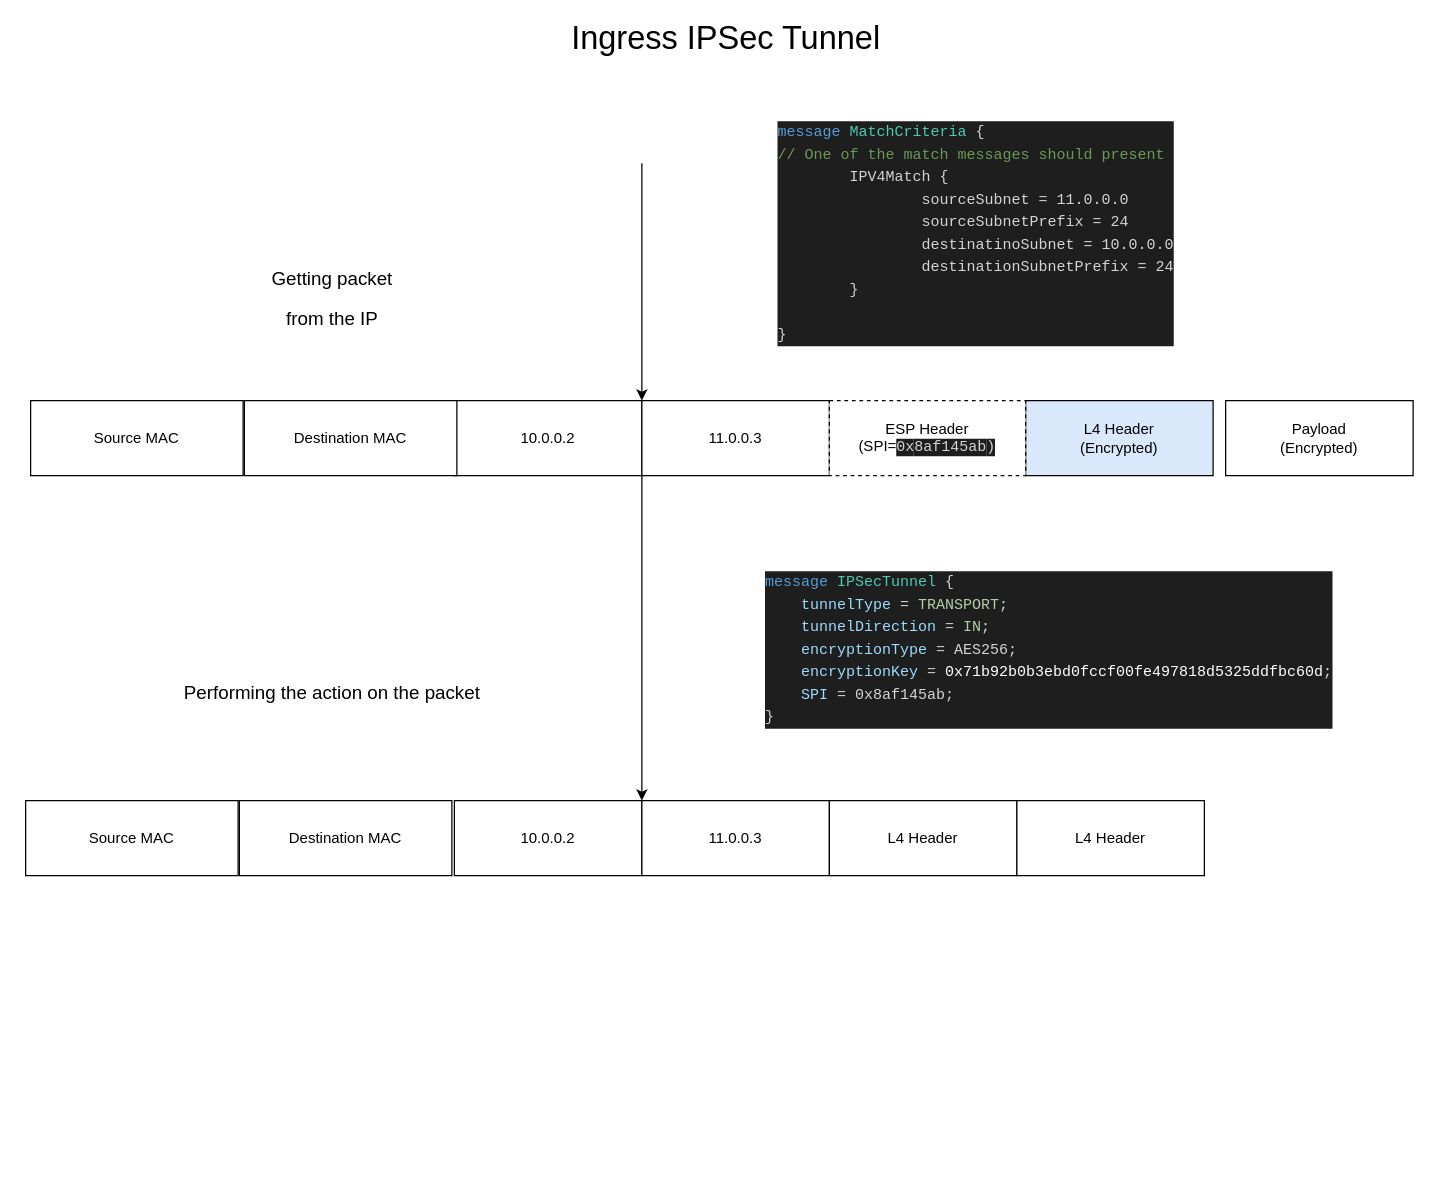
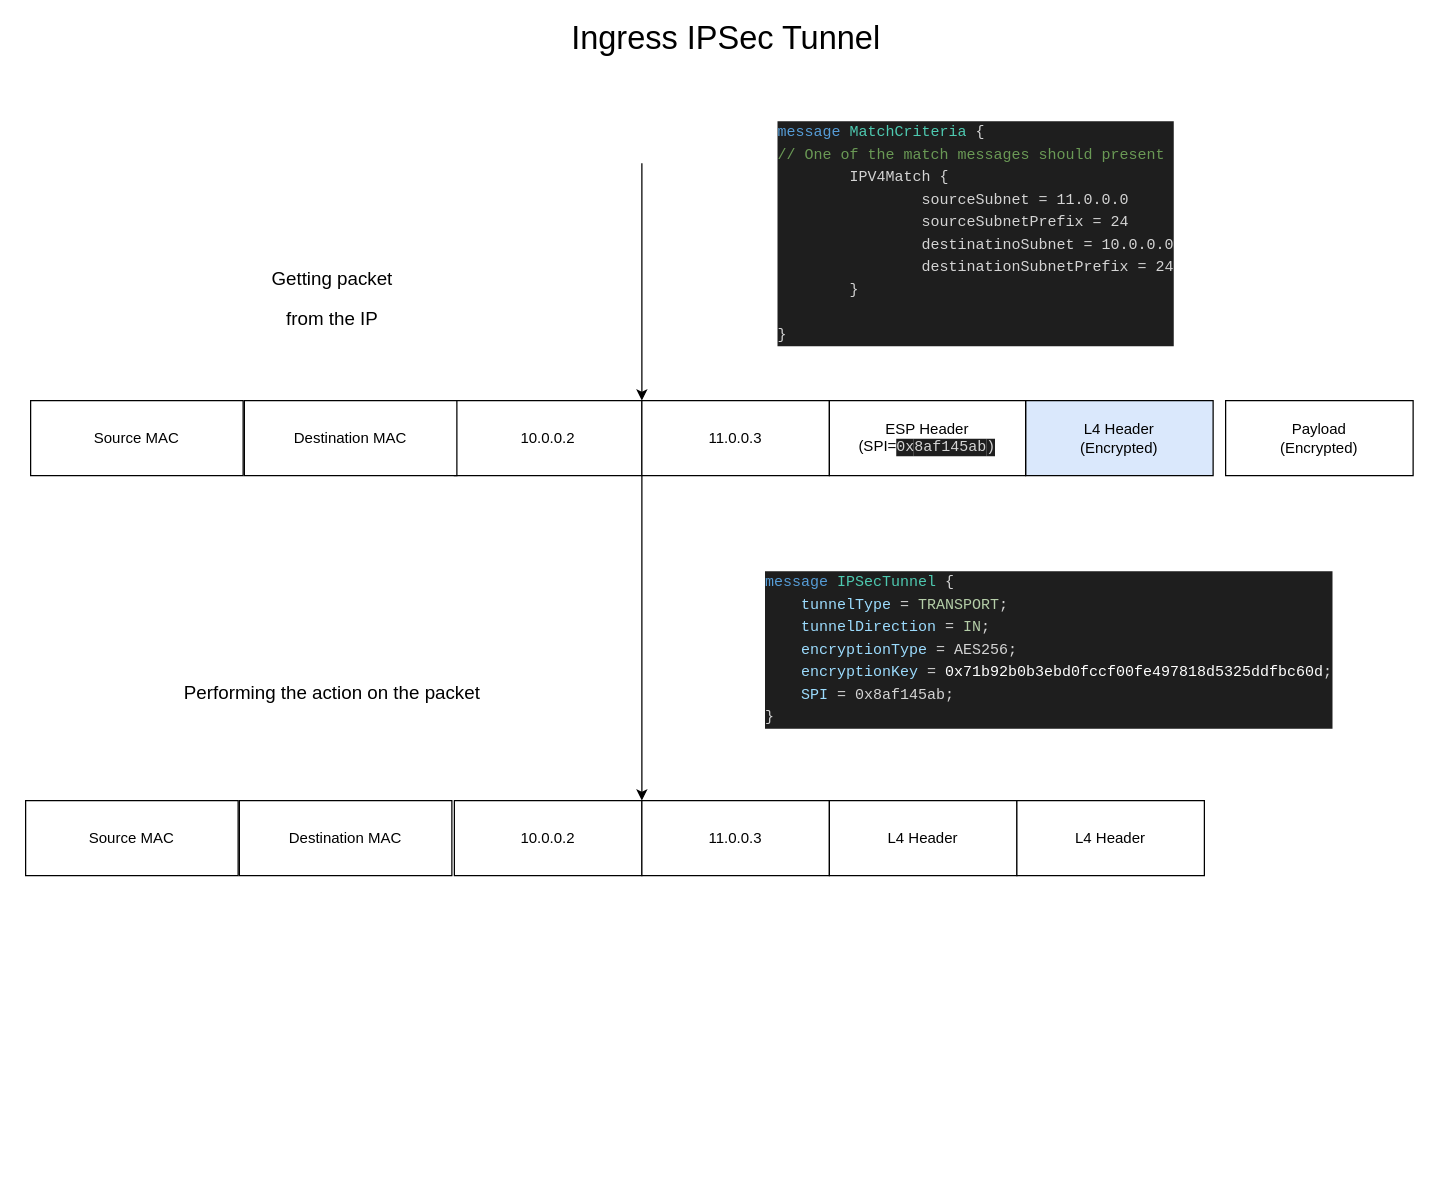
  <mxCell id="0" />
  <mxCell id="1" parent="0" />
  <mxCell id="2" value="&lt;font style=&quot;font-size: 26px&quot;&gt;Ingress IPSec Tunnel&lt;br&gt;&lt;/font&gt;" style="text;html=1;align=center;verticalAlign=middle;resizable=0;points=[];autosize=1;strokeColor=none;fillColor=none;" parent="1" vertex="1"><mxGeometry x="450" y="20" width="260" height="20" as="geometry" /></mxCell>
  <mxCell id="3" value="" style="endArrow=classic;html=1;fontSize=26;entryX=1;entryY=0;entryDx=0;entryDy=0;" parent="1" edge="1"><mxGeometry width="50" height="50" relative="1" as="geometry"><mxPoint x="513" y="130" as="sourcePoint" /><mxPoint x="513" y="320" as="targetPoint" /></mxGeometry></mxCell>
  <mxCell id="4" value="&lt;div style=&quot;color: rgb(212 , 212 , 212) ; background-color: rgb(30 , 30 , 30) ; font-family: &amp;#34;menlo&amp;#34; , &amp;#34;menlo&amp;#34; , &amp;#34;monaco&amp;#34; , &amp;#34;courier new&amp;#34; , monospace ; font-weight: normal ; font-size: 12px ; line-height: 18px&quot;&gt;&lt;div&gt;&lt;span style=&quot;color: #569cd6&quot;&gt;message&lt;/span&gt;&lt;span style=&quot;color: #d4d4d4&quot;&gt; &lt;/span&gt;&lt;span style=&quot;color: #4ec9b0&quot;&gt;MatchCriteria&lt;/span&gt;&lt;span style=&quot;color: #d4d4d4&quot;&gt; {  &lt;/span&gt;&lt;/div&gt;&lt;div&gt;&lt;span style=&quot;color: #d4d4d4&quot;&gt;    &lt;/span&gt;&lt;span style=&quot;color: #6a9955&quot;&gt;// One of the match messages should present&lt;/span&gt;&lt;/div&gt;&lt;div&gt;&lt;span style=&quot;color: #d4d4d4&quot;&gt;      &lt;span style=&quot;white-space: pre&quot;&gt;&#09;&lt;/span&gt;IPV4Match {&lt;/span&gt;&lt;/div&gt;&lt;div&gt;&lt;span style=&quot;color: #d4d4d4&quot;&gt;       &lt;span style=&quot;white-space: pre&quot;&gt;&#09;&lt;span style=&quot;white-space: pre&quot;&gt;&#09;&lt;/span&gt;&lt;/span&gt;sourceSubnet = 11.0.0.0&lt;/span&gt;&lt;/div&gt;&lt;div&gt;&lt;span style=&quot;color: #d4d4d4&quot;&gt;       &lt;span style=&quot;white-space: pre&quot;&gt;&#09;&lt;span style=&quot;white-space: pre&quot;&gt;&#09;&lt;/span&gt;&lt;/span&gt;sourceSubnetPrefix = 24&lt;/span&gt;&lt;/div&gt;&lt;div&gt;&lt;span style=&quot;color: #d4d4d4&quot;&gt;       &lt;span style=&quot;white-space: pre&quot;&gt;&#09;&lt;span style=&quot;white-space: pre&quot;&gt;&#09;&lt;/span&gt;&lt;/span&gt;destinatinoSubnet = 10.0.0.0&lt;/span&gt;&lt;/div&gt;&lt;div&gt;&lt;span style=&quot;color: #d4d4d4&quot;&gt;       &lt;span style=&quot;white-space: pre&quot;&gt;&#09;&lt;span style=&quot;white-space: pre&quot;&gt;&#09;&lt;/span&gt;&lt;/span&gt;destinationSubnetPrefix = 24 &lt;/span&gt;&lt;/div&gt;&lt;div&gt;&lt;span style=&quot;color: #d4d4d4&quot;&gt;      &lt;span style=&quot;white-space: pre&quot;&gt;&#09;&lt;/span&gt;}&lt;/span&gt;&lt;/div&gt;&lt;div&gt;&lt;br&gt;&lt;/div&gt;&lt;div&gt;&lt;span style=&quot;color: #d4d4d4&quot;&gt;}&lt;/span&gt;&lt;/div&gt;&lt;/div&gt;" style="text;whiteSpace=wrap;html=1;fontSize=26;" parent="1" vertex="1"><mxGeometry x="620" y="90" width="370" height="200" as="geometry" /></mxCell>
  <mxCell id="5" value="&lt;font style=&quot;font-size: 15px&quot;&gt;Getting packet &lt;br&gt;from the IP&lt;/font&gt;" style="text;html=1;align=center;verticalAlign=middle;resizable=0;points=[];autosize=1;strokeColor=none;fillColor=none;fontSize=26;" parent="1" vertex="1"><mxGeometry x="210" y="200" width="110" height="70" as="geometry" /></mxCell>
  <mxCell id="6" value="&lt;div style=&quot;background-color: rgb(30 , 30 , 30) ; line-height: 18px ; font-weight: normal ; font-size: 12px ; font-family: &amp;#34;menlo&amp;#34; , &amp;#34;menlo&amp;#34; , &amp;#34;monaco&amp;#34; , &amp;#34;courier new&amp;#34; , monospace&quot;&gt;&lt;div style=&quot;color: rgb(212 , 212 , 212)&quot;&gt;&lt;span style=&quot;color: #569cd6&quot;&gt;message&lt;/span&gt;&lt;span style=&quot;color: #d4d4d4&quot;&gt; &lt;/span&gt;&lt;span style=&quot;color: #4ec9b0&quot;&gt;IPSecTunnel&lt;/span&gt;&lt;span style=&quot;color: #d4d4d4&quot;&gt; {&lt;/span&gt;&lt;/div&gt;&lt;div&gt;&lt;span style=&quot;color: rgb(212 , 212 , 212)&quot;&gt;&lt;/span&gt;&lt;span style=&quot;color: rgb(86 , 156 , 214)&quot;&gt;&lt;span&gt;&lt;/span&gt;&lt;/span&gt;&lt;span style=&quot;color: rgb(156 , 220 , 254)&quot;&gt;&amp;nbsp; &amp;nbsp; tunnelType&lt;/span&gt;&lt;span style=&quot;color: rgb(212 , 212 , 212)&quot;&gt; =&lt;/span&gt;&lt;font color=&quot;#b5cea8&quot;&gt;&amp;nbsp;TRANSPORT&lt;/font&gt;&lt;span style=&quot;color: rgb(212 , 212 , 212)&quot;&gt;;&lt;/span&gt;&lt;/div&gt;&lt;div&gt;&lt;span style=&quot;color: rgb(212 , 212 , 212)&quot;&gt;&lt;/span&gt;&lt;span style=&quot;color: rgb(86 , 156 , 214)&quot;&gt;&lt;span&gt;&lt;/span&gt;&lt;/span&gt;&lt;span style=&quot;color: rgb(156 , 220 , 254)&quot;&gt;&amp;nbsp; &amp;nbsp; tunnelDirection&lt;/span&gt;&lt;span style=&quot;color: rgb(212 , 212 , 212)&quot;&gt; = &lt;/span&gt;&lt;font color=&quot;#b5cea8&quot;&gt;IN&lt;/font&gt;&lt;span style=&quot;color: rgb(212 , 212 , 212)&quot;&gt;;&lt;/span&gt;&lt;/div&gt;&lt;div&gt;&lt;span style=&quot;color: rgb(156 , 220 , 254)&quot;&gt;&lt;span&gt;&lt;/span&gt;&amp;nbsp; &amp;nbsp; encryptionType&lt;/span&gt;&lt;span style=&quot;color: rgb(212 , 212 , 212)&quot;&gt; = AES256&lt;/span&gt;&lt;span style=&quot;color: rgb(212 , 212 , 212)&quot;&gt;;&lt;/span&gt;&lt;/div&gt;&lt;div&gt;&lt;span style=&quot;color: rgb(156 , 220 , 254)&quot;&gt;&lt;span&gt;&lt;/span&gt;&amp;nbsp; &amp;nbsp; encryptionKey&lt;/span&gt;&lt;span style=&quot;color: rgb(212 , 212 , 212)&quot;&gt; =&amp;nbsp;&lt;/span&gt;&lt;font color=&quot;#ffffff&quot;&gt;0x71b92b0b3ebd0fccf00fe497818d5325ddfbc60d&lt;/font&gt;&lt;span style=&quot;color: rgb(212 , 212 , 212)&quot;&gt;;&lt;/span&gt;&lt;/div&gt;&lt;div style=&quot;color: rgb(212 , 212 , 212)&quot;&gt;&lt;span style=&quot;color: #9cdcfe&quot;&gt;&lt;span&gt;&lt;/span&gt;&amp;nbsp; &amp;nbsp; SPI&lt;/span&gt;&lt;span style=&quot;color: #d4d4d4&quot;&gt; =&amp;nbsp;&lt;/span&gt;0x8af145ab&lt;span style=&quot;color: #d4d4d4&quot;&gt;;&lt;/span&gt;&lt;/div&gt;&lt;div style=&quot;color: rgb(212 , 212 , 212)&quot;&gt;}&lt;br&gt;&lt;/div&gt;&lt;/div&gt;" style="text;whiteSpace=wrap;html=1;fontSize=15;" parent="1" vertex="1"><mxGeometry x="610" y="450" width="500" height="480" as="geometry" /></mxCell>
  <mxCell id="7" value="" style="endArrow=classic;html=1;fontSize=26;entryX=1;entryY=0;entryDx=0;entryDy=0;exitX=0;exitY=1;exitDx=0;exitDy=0;" parent="1" edge="1"><mxGeometry width="50" height="50" relative="1" as="geometry"><mxPoint x="513" y="380" as="sourcePoint" /><mxPoint x="513" y="640" as="targetPoint" /></mxGeometry></mxCell>
  <mxCell id="8" value="&lt;span style=&quot;font-size: 15px&quot;&gt;&lt;font color=&quot;#000000&quot;&gt;Performing the action on the packet&lt;/font&gt;&lt;/span&gt;" style="text;html=1;align=center;verticalAlign=middle;resizable=0;points=[];autosize=1;strokeColor=none;fillColor=none;fontSize=26;" parent="1" vertex="1"><mxGeometry x="140" y="530" width="250" height="40" as="geometry" /></mxCell>
  <mxCell id="9" value="10.0.0.2" style="rounded=0;whiteSpace=wrap;html=1;" vertex="1" parent="1"><mxGeometry x="363" y="640" width="150" height="60" as="geometry" /></mxCell>
  <mxCell id="10" value="Source MAC" style="rounded=0;whiteSpace=wrap;html=1;" vertex="1" parent="1"><mxGeometry x="20" y="640" width="170" height="60" as="geometry" /></mxCell>
  <mxCell id="11" value="Destination MAC" style="rounded=0;whiteSpace=wrap;html=1;" vertex="1" parent="1"><mxGeometry x="191" y="640" width="170" height="60" as="geometry" /></mxCell>
  <mxCell id="12" value="11.0.0.3" style="rounded=0;whiteSpace=wrap;html=1;" vertex="1" parent="1"><mxGeometry x="513" y="640" width="150" height="60" as="geometry" /></mxCell>
  <mxCell id="13" value="L4 Header" style="rounded=0;whiteSpace=wrap;html=1;" vertex="1" parent="1"><mxGeometry x="663" y="640" width="150" height="60" as="geometry" /></mxCell>
  <mxCell id="14" value="L4 Header" style="rounded=0;whiteSpace=wrap;html=1;" vertex="1" parent="1"><mxGeometry x="813" y="640" width="150" height="60" as="geometry" /></mxCell>
  <mxCell id="15" value="10.0.0.2" style="rounded=0;whiteSpace=wrap;html=1;" vertex="1" parent="1"><mxGeometry x="363" y="320" width="150" height="60" as="geometry" /></mxCell>
  <mxCell id="16" value="Source MAC" style="rounded=0;whiteSpace=wrap;html=1;" vertex="1" parent="1"><mxGeometry x="24" y="320" width="170" height="60" as="geometry" /></mxCell>
  <mxCell id="17" value="Destination MAC" style="rounded=0;whiteSpace=wrap;html=1;" vertex="1" parent="1"><mxGeometry x="195" y="320" width="170" height="60" as="geometry" /></mxCell>
  <mxCell id="18" value="11.0.0.3" style="rounded=0;whiteSpace=wrap;html=1;" vertex="1" parent="1"><mxGeometry x="513" y="320" width="150" height="60" as="geometry" /></mxCell>
  <mxCell id="19" value="L4 Header&lt;br&gt;(Encrypted)" style="rounded=0;whiteSpace=wrap;html=1;fillColor=#dae8fc;" vertex="1" parent="1"><mxGeometry x="820" y="320" width="150" height="60" as="geometry" /></mxCell>
- <mxCell id="20" value="ESP Header&lt;br&gt;(SPI=&lt;span style=&quot;color: rgb(212 , 212 , 212) ; font-family: &amp;#34;menlo&amp;#34; , &amp;#34;menlo&amp;#34; , &amp;#34;monaco&amp;#34; , &amp;#34;courier new&amp;#34; , monospace ; text-align: left ; background-color: rgb(30 , 30 , 30)&quot;&gt;0x&lt;/span&gt;&lt;span style=&quot;color: rgb(212 , 212 , 212) ; font-family: &amp;#34;menlo&amp;#34; , &amp;#34;menlo&amp;#34; , &amp;#34;monaco&amp;#34; , &amp;#34;courier new&amp;#34; , monospace ; text-align: left ; background-color: rgb(30 , 30 , 30)&quot;&gt;8af145ab&lt;/span&gt;&lt;span style=&quot;color: rgb(212 , 212 , 212) ; font-family: &amp;#34;menlo&amp;#34; , &amp;#34;menlo&amp;#34; , &amp;#34;monaco&amp;#34; , &amp;#34;courier new&amp;#34; , monospace ; text-align: left ; background-color: rgb(30 , 30 , 30)&quot;&gt;)&lt;/span&gt;" style="rounded=0;whiteSpace=wrap;html=1;dashed=1;" vertex="1" parent="1"><mxGeometry x="663" y="320" width="157" height="60" as="geometry" /></mxCell>
+ <mxCell id="20" value="ESP Header&lt;br&gt;(SPI=&lt;span style=&quot;color: rgb(212 , 212 , 212) ; font-family: &amp;#34;menlo&amp;#34; , &amp;#34;menlo&amp;#34; , &amp;#34;monaco&amp;#34; , &amp;#34;courier new&amp;#34; , monospace ; text-align: left ; background-color: rgb(30 , 30 , 30)&quot;&gt;0x&lt;/span&gt;&lt;span style=&quot;color: rgb(212 , 212 , 212) ; font-family: &amp;#34;menlo&amp;#34; , &amp;#34;menlo&amp;#34; , &amp;#34;monaco&amp;#34; , &amp;#34;courier new&amp;#34; , monospace ; text-align: left ; background-color: rgb(30 , 30 , 30)&quot;&gt;8af145ab&lt;/span&gt;&lt;span style=&quot;color: rgb(212 , 212 , 212) ; font-family: &amp;#34;menlo&amp;#34; , &amp;#34;menlo&amp;#34; , &amp;#34;monaco&amp;#34; , &amp;#34;courier new&amp;#34; , monospace ; text-align: left ; background-color: rgb(30 , 30 , 30)&quot;&gt;)&lt;/span&gt;" style="rounded=0;whiteSpace=wrap;html=1;" vertex="1" parent="1"><mxGeometry x="663" y="320" width="157" height="60" as="geometry" /></mxCell>
  <mxCell id="21" value="Payload&lt;br&gt;(Encrypted)" style="rounded=0;whiteSpace=wrap;html=1;" vertex="1" parent="1"><mxGeometry x="980" y="320" width="150" height="60" as="geometry" /></mxCell>
